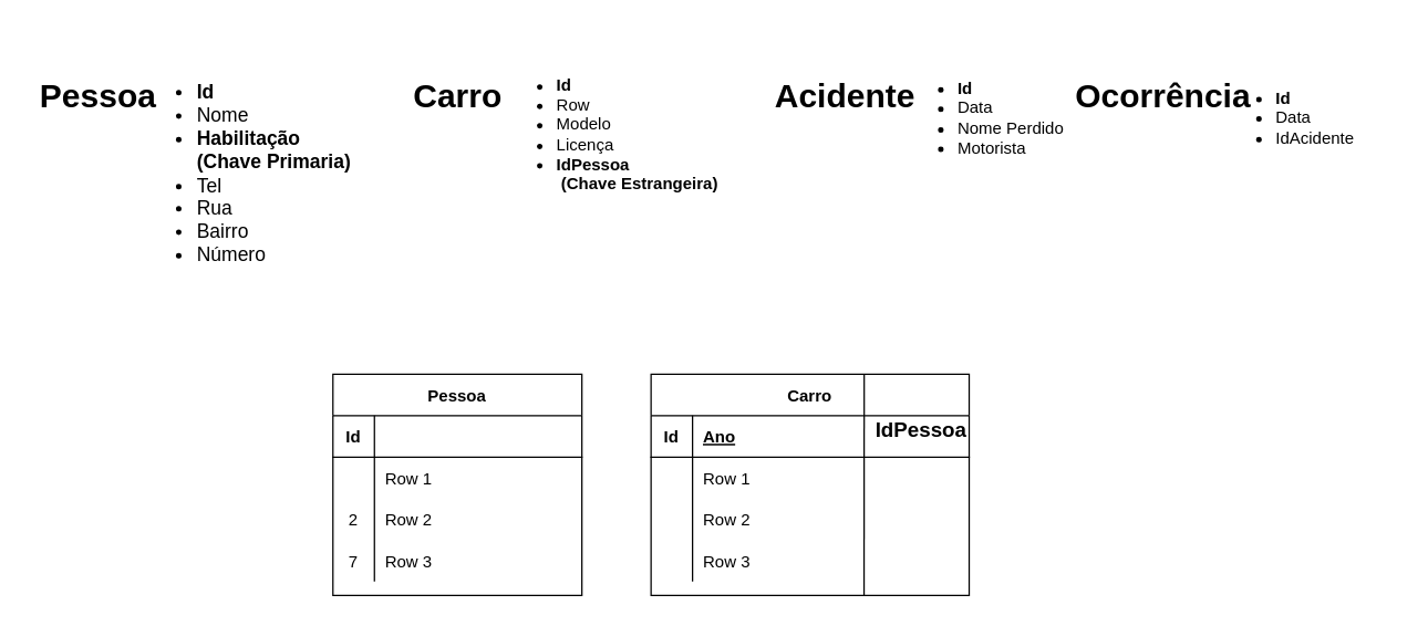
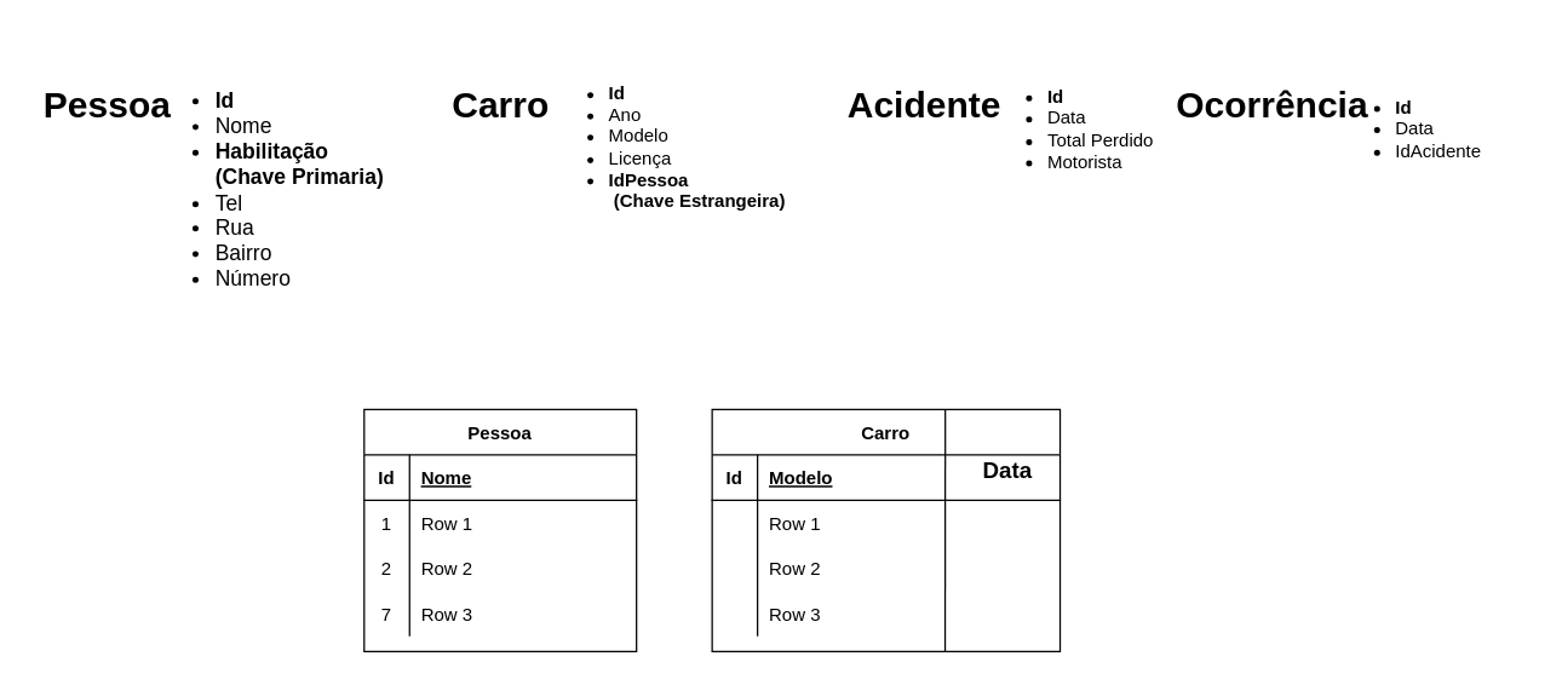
  <mxCell id="0" />
  <mxCell id="1" parent="0" />
  <mxCell id="2" value="Pessoa" style="text;strokeColor=none;fillColor=none;html=1;fontSize=24;fontStyle=1;verticalAlign=middle;align=center;" vertex="1" parent="1"><mxGeometry y="50" width="100" height="40" as="geometry" x="20" /></mxCell>
  <mxCell id="3" value="&lt;ul style=&quot;font-size: 14px&quot;&gt;&lt;li&gt;&lt;b&gt;Id&lt;/b&gt;&lt;/li&gt;&lt;li&gt;Nome&lt;/li&gt;&lt;li&gt;&lt;b&gt;Habilitação (Chave Primaria)&lt;/b&gt;&lt;/li&gt;&lt;li&gt;Tel&lt;/li&gt;&lt;li&gt;Rua&lt;/li&gt;&lt;li&gt;Bairro&lt;/li&gt;&lt;li&gt;Número&lt;/li&gt;&lt;/ul&gt;" style="text;strokeColor=none;fillColor=none;html=1;whiteSpace=wrap;verticalAlign=middle;overflow=hidden;" vertex="1" parent="1"><mxGeometry x="100" y="20" width="160" height="210" as="geometry" /></mxCell>
  <mxCell id="4" value="Carro" style="text;strokeColor=none;fillColor=none;html=1;fontSize=24;fontStyle=1;verticalAlign=middle;align=center;" vertex="1" parent="1"><mxGeometry x="280" y="50" width="100" height="40" as="geometry" /></mxCell>
- <mxCell id="5" value="&lt;ul&gt;&lt;li&gt;&lt;b&gt;Id&lt;/b&gt;&lt;/li&gt;&lt;li&gt;Row&lt;/li&gt;&lt;li&gt;Modelo&lt;/li&gt;&lt;li&gt;Licença&lt;/li&gt;&lt;li&gt;&lt;b&gt;IdPessoa&amp;nbsp; &amp;nbsp; &amp;nbsp; &amp;nbsp; &amp;nbsp; &amp;nbsp;(Chave Estrangeira)&lt;/b&gt;&lt;/li&gt;&lt;/ul&gt;" style="text;strokeColor=none;fillColor=none;html=1;whiteSpace=wrap;verticalAlign=middle;overflow=hidden;" vertex="1" parent="1"><mxGeometry x="360" y="40" width="160" height="110" as="geometry" /></mxCell>
+ <mxCell id="5" value="&lt;ul&gt;&lt;li&gt;&lt;b&gt;Id&lt;/b&gt;&lt;/li&gt;&lt;li&gt;Ano&lt;/li&gt;&lt;li&gt;Modelo&lt;/li&gt;&lt;li&gt;Licença&lt;/li&gt;&lt;li&gt;&lt;b&gt;IdPessoa&amp;nbsp; &amp;nbsp; &amp;nbsp; &amp;nbsp; &amp;nbsp; &amp;nbsp;(Chave Estrangeira)&lt;/b&gt;&lt;/li&gt;&lt;/ul&gt;" style="text;strokeColor=none;fillColor=none;html=1;whiteSpace=wrap;verticalAlign=middle;overflow=hidden;" vertex="1" parent="1"><mxGeometry x="360" y="40" width="160" height="110" as="geometry" /></mxCell>
  <mxCell id="6" value="Acidente" style="text;strokeColor=none;fillColor=none;html=1;fontSize=24;fontStyle=1;verticalAlign=middle;align=center;" vertex="1" parent="1"><mxGeometry x="560" y="50" width="100" height="40" as="geometry" /></mxCell>
- <mxCell id="7" value="&lt;ul&gt;&lt;li&gt;&lt;b&gt;Id&lt;/b&gt;&lt;/li&gt;&lt;li&gt;Data&lt;/li&gt;&lt;li&gt;Nome Perdido&lt;/li&gt;&lt;li&gt;Motorista&lt;/li&gt;&lt;/ul&gt;" style="text;strokeColor=none;fillColor=none;html=1;whiteSpace=wrap;verticalAlign=middle;overflow=hidden;" vertex="1" parent="1"><mxGeometry x="650" y="30" width="130" height="110" as="geometry" /></mxCell>
+ <mxCell id="7" value="&lt;ul&gt;&lt;li&gt;&lt;b&gt;Id&lt;/b&gt;&lt;/li&gt;&lt;li&gt;Data&lt;/li&gt;&lt;li&gt;Total Perdido&lt;/li&gt;&lt;li&gt;Motorista&lt;/li&gt;&lt;/ul&gt;" style="text;strokeColor=none;fillColor=none;html=1;whiteSpace=wrap;verticalAlign=middle;overflow=hidden;" vertex="1" parent="1"><mxGeometry x="650" y="30" width="130" height="110" as="geometry" /></mxCell>
  <mxCell id="8" value="Ocorrência" style="text;strokeColor=none;fillColor=none;html=1;fontSize=24;fontStyle=1;verticalAlign=middle;align=center;" vertex="1" parent="1"><mxGeometry x="790" y="50" width="100" height="40" as="geometry" /></mxCell>
  <mxCell id="9" value="&lt;ul&gt;&lt;li&gt;&lt;b&gt;Id&lt;/b&gt;&lt;/li&gt;&lt;li&gt;Data&lt;/li&gt;&lt;li&gt;IdAcidente&lt;/li&gt;&lt;/ul&gt;" style="text;strokeColor=none;fillColor=none;html=1;whiteSpace=wrap;verticalAlign=middle;overflow=hidden;" vertex="1" parent="1"><mxGeometry x="880" y="30" width="130" height="110" as="geometry" /></mxCell>
  <mxCell id="10" value="Pessoa" style="shape=table;startSize=30;container=1;collapsible=1;childLayout=tableLayout;fixedRows=1;rowLines=0;fontStyle=1;align=center;resizeLast=1;" vertex="1" parent="1"><mxGeometry x="240" y="270.32" width="180" height="160" as="geometry"><mxRectangle x="20" y="330" width="60" height="30" as="alternateBounds" /></mxGeometry></mxCell>
  <mxCell id="11" value="" style="shape=partialRectangle;collapsible=0;dropTarget=0;pointerEvents=0;fillColor=none;top=0;left=0;bottom=1;right=0;points=[[0,0.5],[1,0.5]];portConstraint=eastwest;" vertex="1" parent="10"><mxGeometry y="30" width="180" height="30" as="geometry" /></mxCell>
  <mxCell id="12" value="Id" style="shape=partialRectangle;connectable=0;fillColor=none;top=0;left=0;bottom=0;right=0;fontStyle=1;overflow=hidden;" vertex="1" parent="11"><mxGeometry width="30" height="30" as="geometry" /></mxCell>
+ <mxCell id="13" value="Nome" style="shape=partialRectangle;connectable=0;fillColor=none;top=0;left=0;bottom=0;right=0;align=left;spacingLeft=6;fontStyle=5;overflow=hidden;" vertex="1" parent="11"><mxGeometry x="30" width="150" height="30" as="geometry" /></mxCell>
  <mxCell id="14" value="" style="shape=partialRectangle;collapsible=0;dropTarget=0;pointerEvents=0;fillColor=none;top=0;left=0;bottom=0;right=0;points=[[0,0.5],[1,0.5]];portConstraint=eastwest;" vertex="1" parent="10"><mxGeometry y="60" width="180" height="30" as="geometry" /></mxCell>
+ <mxCell id="15" value="1" style="shape=partialRectangle;connectable=0;fillColor=none;top=0;left=0;bottom=0;right=0;editable=1;overflow=hidden;" vertex="1" parent="14"><mxGeometry width="30" height="30" as="geometry" /></mxCell>
  <mxCell id="16" value="Row 1" style="shape=partialRectangle;connectable=0;fillColor=none;top=0;left=0;bottom=0;right=0;align=left;spacingLeft=6;overflow=hidden;" vertex="1" parent="14"><mxGeometry x="30" width="150" height="30" as="geometry" /></mxCell>
  <mxCell id="17" value="" style="shape=partialRectangle;collapsible=0;dropTarget=0;pointerEvents=0;fillColor=none;top=0;left=0;bottom=0;right=0;points=[[0,0.5],[1,0.5]];portConstraint=eastwest;" vertex="1" parent="10"><mxGeometry y="90" width="180" height="30" as="geometry" /></mxCell>
  <mxCell id="18" value="2" style="shape=partialRectangle;connectable=0;fillColor=none;top=0;left=0;bottom=0;right=0;editable=1;overflow=hidden;" vertex="1" parent="17"><mxGeometry width="30" height="30" as="geometry" /></mxCell>
  <mxCell id="19" value="Row 2" style="shape=partialRectangle;connectable=0;fillColor=none;top=0;left=0;bottom=0;right=0;align=left;spacingLeft=6;overflow=hidden;" vertex="1" parent="17"><mxGeometry x="30" width="150" height="30" as="geometry" /></mxCell>
  <mxCell id="20" value="" style="shape=partialRectangle;collapsible=0;dropTarget=0;pointerEvents=0;fillColor=none;top=0;left=0;bottom=0;right=0;points=[[0,0.5],[1,0.5]];portConstraint=eastwest;" vertex="1" parent="10"><mxGeometry y="120" width="180" height="30" as="geometry" /></mxCell>
  <mxCell id="21" value="7" style="shape=partialRectangle;connectable=0;fillColor=none;top=0;left=0;bottom=0;right=0;editable=1;overflow=hidden;" vertex="1" parent="20"><mxGeometry width="30" height="30" as="geometry" /></mxCell>
  <mxCell id="22" value="Row 3" style="shape=partialRectangle;connectable=0;fillColor=none;top=0;left=0;bottom=0;right=0;align=left;spacingLeft=6;overflow=hidden;" vertex="1" parent="20"><mxGeometry x="30" width="150" height="30" as="geometry" /></mxCell>
  <mxCell id="23" value="Carro" style="shape=table;startSize=30;container=1;collapsible=1;childLayout=tableLayout;fixedRows=1;rowLines=0;fontStyle=1;align=center;resizeLast=1;" vertex="1" parent="1"><mxGeometry x="470" y="270.32" width="230" height="160" as="geometry"><mxRectangle x="20" y="330" width="60" height="30" as="alternateBounds" /></mxGeometry></mxCell>
  <mxCell id="24" value="" style="shape=partialRectangle;collapsible=0;dropTarget=0;pointerEvents=0;fillColor=none;top=0;left=0;bottom=1;right=0;points=[[0,0.5],[1,0.5]];portConstraint=eastwest;" vertex="1" parent="23"><mxGeometry y="30" width="230" height="30" as="geometry" /></mxCell>
  <mxCell id="25" value="Id" style="shape=partialRectangle;connectable=0;fillColor=none;top=0;left=0;bottom=0;right=0;fontStyle=1;overflow=hidden;" vertex="1" parent="24"><mxGeometry width="30" height="30" as="geometry" /></mxCell>
- <mxCell id="26" value="Ano" style="shape=partialRectangle;connectable=0;fillColor=none;top=0;left=0;bottom=0;right=0;align=left;spacingLeft=6;fontStyle=5;overflow=hidden;" vertex="1" parent="24"><mxGeometry x="30" width="200" height="30" as="geometry" /></mxCell>
+ <mxCell id="26" value="Modelo" style="shape=partialRectangle;connectable=0;fillColor=none;top=0;left=0;bottom=0;right=0;align=left;spacingLeft=6;fontStyle=5;overflow=hidden;" vertex="1" parent="24"><mxGeometry x="30" width="200" height="30" as="geometry" /></mxCell>
  <mxCell id="27" value="" style="shape=partialRectangle;collapsible=0;dropTarget=0;pointerEvents=0;fillColor=none;top=0;left=0;bottom=0;right=0;points=[[0,0.5],[1,0.5]];portConstraint=eastwest;" vertex="1" parent="23"><mxGeometry y="60" width="230" height="30" as="geometry" /></mxCell>
  <mxCell id="28" value="" style="shape=partialRectangle;connectable=0;fillColor=none;top=0;left=0;bottom=0;right=0;editable=1;overflow=hidden;" vertex="1" parent="27"><mxGeometry width="30" height="30" as="geometry" /></mxCell>
  <mxCell id="29" value="Row 1" style="shape=partialRectangle;connectable=0;fillColor=none;top=0;left=0;bottom=0;right=0;align=left;spacingLeft=6;overflow=hidden;" vertex="1" parent="27"><mxGeometry x="30" width="200" height="30" as="geometry" /></mxCell>
  <mxCell id="30" value="" style="shape=partialRectangle;collapsible=0;dropTarget=0;pointerEvents=0;fillColor=none;top=0;left=0;bottom=0;right=0;points=[[0,0.5],[1,0.5]];portConstraint=eastwest;" vertex="1" parent="23"><mxGeometry y="90" width="230" height="30" as="geometry" /></mxCell>
  <mxCell id="31" value="" style="shape=partialRectangle;connectable=0;fillColor=none;top=0;left=0;bottom=0;right=0;editable=1;overflow=hidden;" vertex="1" parent="30"><mxGeometry width="30" height="30" as="geometry" /></mxCell>
  <mxCell id="32" value="Row 2" style="shape=partialRectangle;connectable=0;fillColor=none;top=0;left=0;bottom=0;right=0;align=left;spacingLeft=6;overflow=hidden;" vertex="1" parent="30"><mxGeometry x="30" width="200" height="30" as="geometry" /></mxCell>
  <mxCell id="33" value="" style="shape=partialRectangle;collapsible=0;dropTarget=0;pointerEvents=0;fillColor=none;top=0;left=0;bottom=0;right=0;points=[[0,0.5],[1,0.5]];portConstraint=eastwest;" vertex="1" parent="23"><mxGeometry y="120" width="230" height="30" as="geometry" /></mxCell>
  <mxCell id="34" value="" style="shape=partialRectangle;connectable=0;fillColor=none;top=0;left=0;bottom=0;right=0;editable=1;overflow=hidden;" vertex="1" parent="33"><mxGeometry width="30" height="30" as="geometry" /></mxCell>
  <mxCell id="35" value="Row 3" style="shape=partialRectangle;connectable=0;fillColor=none;top=0;left=0;bottom=0;right=0;align=left;spacingLeft=6;overflow=hidden;" vertex="1" parent="33"><mxGeometry x="30" width="200" height="30" as="geometry" /></mxCell>
  <mxCell id="36" value="" style="endArrow=none;html=1;rounded=0;exitX=0.67;exitY=-0.002;exitDx=0;exitDy=0;exitPerimeter=0;" edge="1" parent="1" source="23"><mxGeometry relative="1" as="geometry"><mxPoint x="570" y="240.32" as="sourcePoint" /><mxPoint x="624" y="430.32" as="targetPoint" /><Array as="points" /></mxGeometry></mxCell>
- <mxCell id="37" value="IdPessoa" style="text;strokeColor=none;fillColor=none;html=1;fontSize=15;fontStyle=1;verticalAlign=middle;align=center;" vertex="1" parent="1"><mxGeometry x="630" y="290.32" width="70" height="40" as="geometry" /></mxCell>
+ <mxCell id="37" value="Data" style="text;strokeColor=none;fillColor=none;html=1;fontSize=15;fontStyle=1;verticalAlign=middle;align=center;" vertex="1" parent="1"><mxGeometry x="630" y="290.32" width="70" height="40" as="geometry" /></mxCell>
